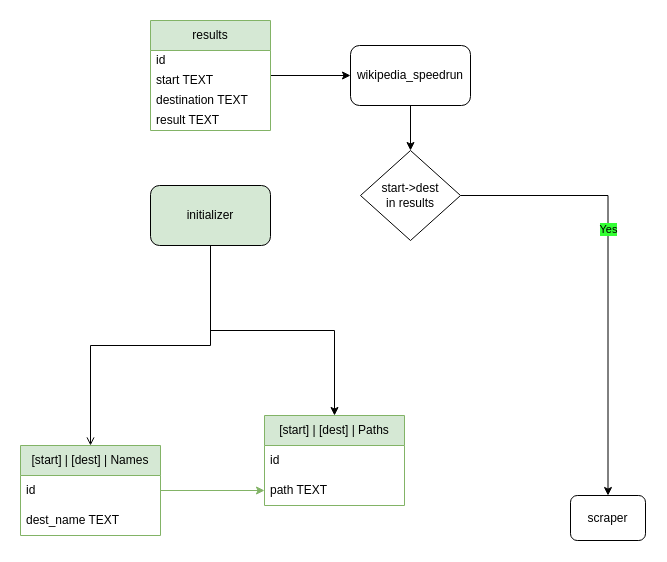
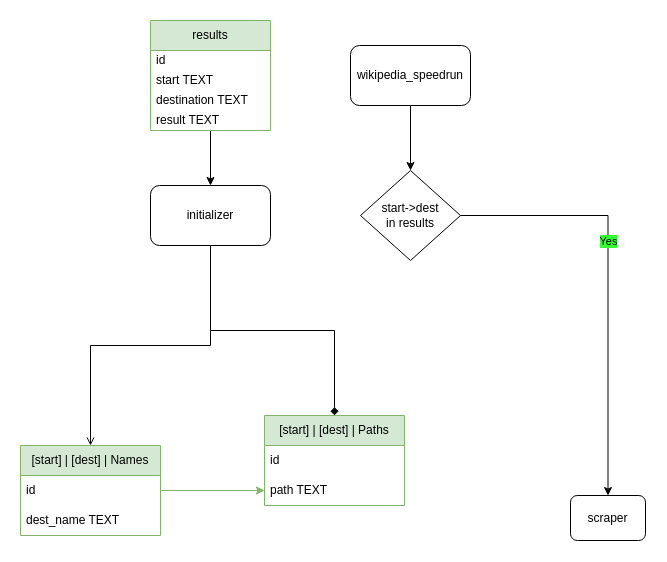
  <mxCell id="0" />
  <mxCell id="1" parent="0" />
  <mxCell id="2" style="edgeStyle=orthogonalEdgeStyle;rounded=0;orthogonalLoop=1;jettySize=auto;html=1;entryX=0.5;entryY=0;entryDx=0;entryDy=0;" edge="1" parent="1" source="3" target="23"><mxGeometry relative="1" as="geometry" /></mxCell>
  <mxCell id="3" value="wikipedia_speedrun" style="rounded=1;whiteSpace=wrap;html=1;" vertex="1" parent="1"><mxGeometry x="350" y="45" width="120" height="60" as="geometry" /></mxCell>
  <mxCell id="4" value="&lt;div&gt;scraper&lt;/div&gt;" style="rounded=1;whiteSpace=wrap;html=1;" vertex="1" parent="1"><mxGeometry x="570" y="495" width="75" height="45" as="geometry" /></mxCell>
  <mxCell id="5" style="edgeStyle=orthogonalEdgeStyle;rounded=0;orthogonalLoop=1;jettySize=auto;html=1;entryX=0.5;entryY=0;entryDx=0;entryDy=0;endArrow=open;" edge="1" parent="1" source="7" target="17"><mxGeometry relative="1" as="geometry" /></mxCell>
- <mxCell id="6" style="edgeStyle=orthogonalEdgeStyle;rounded=0;orthogonalLoop=1;jettySize=auto;html=1;" edge="1" parent="1" source="7" target="14"><mxGeometry relative="1" as="geometry" /></mxCell>
- <mxCell id="7" value="initializer" style="rounded=1;whiteSpace=wrap;html=1;fillColor=#d5e8d4;" vertex="1" parent="1"><mxGeometry x="150" y="185" width="120" height="60" as="geometry" /></mxCell>
- <mxCell id="8" style="edgeStyle=orthogonalEdgeStyle;rounded=0;orthogonalLoop=1;jettySize=auto;html=1;entryX=0;entryY=0.5;entryDx=0;entryDy=0;" edge="1" parent="1" source="9" target="3"><mxGeometry relative="1" as="geometry" /></mxCell>
+ <mxCell id="6" style="edgeStyle=orthogonalEdgeStyle;rounded=0;orthogonalLoop=1;jettySize=auto;html=1;endArrow=diamond;" edge="1" parent="1" source="7" target="14"><mxGeometry relative="1" as="geometry" /></mxCell>
+ <mxCell id="7" value="initializer" style="rounded=1;whiteSpace=wrap;html=1;" vertex="1" parent="1"><mxGeometry x="150" y="185" width="120" height="60" as="geometry" /></mxCell>
+ <mxCell id="8" style="edgeStyle=orthogonalEdgeStyle;rounded=0;orthogonalLoop=1;jettySize=auto;html=1;" edge="1" parent="1" source="9" target="7"><mxGeometry relative="1" as="geometry" /></mxCell>
  <mxCell id="9" value="results" style="swimlane;fontStyle=0;childLayout=stackLayout;horizontal=1;startSize=30;horizontalStack=0;resizeParent=1;resizeParentMax=0;resizeLast=0;collapsible=1;marginBottom=0;whiteSpace=wrap;html=1;fillColor=#d5e8d4;strokeColor=#82b366;" vertex="1" parent="1"><mxGeometry x="150" y="20" width="120" height="110" as="geometry"><mxRectangle x="260" y="130" width="60" height="30" as="alternateBounds" /></mxGeometry></mxCell>
  <mxCell id="10" value="id" style="text;strokeColor=none;fillColor=none;align=left;verticalAlign=middle;spacingLeft=4;spacingRight=4;overflow=hidden;points=[[0,0.5],[1,0.5]];portConstraint=eastwest;rotatable=0;whiteSpace=wrap;html=1;" vertex="1" parent="9"><mxGeometry y="30" width="120" height="20" as="geometry" /></mxCell>
  <mxCell id="11" value="start TEXT" style="text;strokeColor=none;fillColor=none;align=left;verticalAlign=middle;spacingLeft=4;spacingRight=4;overflow=hidden;points=[[0,0.5],[1,0.5]];portConstraint=eastwest;rotatable=0;whiteSpace=wrap;html=1;" vertex="1" parent="9"><mxGeometry y="50" width="120" height="20" as="geometry" /></mxCell>
  <mxCell id="12" value="destination TEXT" style="text;strokeColor=none;fillColor=none;align=left;verticalAlign=middle;spacingLeft=4;spacingRight=4;overflow=hidden;points=[[0,0.5],[1,0.5]];portConstraint=eastwest;rotatable=0;whiteSpace=wrap;html=1;" vertex="1" parent="9"><mxGeometry y="70" width="120" height="20" as="geometry" /></mxCell>
  <mxCell id="13" value="result TEXT" style="text;strokeColor=none;fillColor=none;align=left;verticalAlign=middle;spacingLeft=4;spacingRight=4;overflow=hidden;points=[[0,0.5],[1,0.5]];portConstraint=eastwest;rotatable=0;whiteSpace=wrap;html=1;" vertex="1" parent="9"><mxGeometry y="90" width="120" height="20" as="geometry" /></mxCell>
  <mxCell id="14" value="[start] | [dest] | Paths" style="swimlane;fontStyle=0;childLayout=stackLayout;horizontal=1;startSize=30;horizontalStack=0;resizeParent=1;resizeParentMax=0;resizeLast=0;collapsible=1;marginBottom=0;whiteSpace=wrap;html=1;fillColor=#d5e8d4;strokeColor=#82b366;" vertex="1" parent="1"><mxGeometry x="264" y="415" width="140" height="90" as="geometry" /></mxCell>
  <mxCell id="15" value="id" style="text;strokeColor=none;fillColor=none;align=left;verticalAlign=middle;spacingLeft=4;spacingRight=4;overflow=hidden;points=[[0,0.5],[1,0.5]];portConstraint=eastwest;rotatable=0;whiteSpace=wrap;html=1;" vertex="1" parent="14"><mxGeometry y="30" width="140" height="30" as="geometry" /></mxCell>
  <mxCell id="16" value="path TEXT" style="text;strokeColor=none;fillColor=none;align=left;verticalAlign=middle;spacingLeft=4;spacingRight=4;overflow=hidden;points=[[0,0.5],[1,0.5]];portConstraint=eastwest;rotatable=0;whiteSpace=wrap;html=1;" vertex="1" parent="14"><mxGeometry y="60" width="140" height="30" as="geometry" /></mxCell>
  <mxCell id="17" value="[start] | [dest] | Names" style="swimlane;fontStyle=0;childLayout=stackLayout;horizontal=1;startSize=30;horizontalStack=0;resizeParent=1;resizeParentMax=0;resizeLast=0;collapsible=1;marginBottom=0;whiteSpace=wrap;html=1;fillColor=#d5e8d4;strokeColor=#82b366;" vertex="1" parent="1"><mxGeometry x="20" y="445" width="140" height="90" as="geometry" /></mxCell>
  <mxCell id="18" value="id" style="text;strokeColor=none;fillColor=none;align=left;verticalAlign=middle;spacingLeft=4;spacingRight=4;overflow=hidden;points=[[0,0.5],[1,0.5]];portConstraint=eastwest;rotatable=0;whiteSpace=wrap;html=1;" vertex="1" parent="17"><mxGeometry y="30" width="140" height="30" as="geometry" /></mxCell>
  <mxCell id="19" value="dest_name TEXT" style="text;strokeColor=none;fillColor=none;align=left;verticalAlign=middle;spacingLeft=4;spacingRight=4;overflow=hidden;points=[[0,0.5],[1,0.5]];portConstraint=eastwest;rotatable=0;whiteSpace=wrap;html=1;" vertex="1" parent="17"><mxGeometry y="60" width="140" height="30" as="geometry" /></mxCell>
  <mxCell id="20" style="edgeStyle=orthogonalEdgeStyle;rounded=0;orthogonalLoop=1;jettySize=auto;html=1;fillColor=#d5e8d4;strokeColor=#82b366;" edge="1" parent="1" source="18" target="16"><mxGeometry relative="1" as="geometry" /></mxCell>
  <mxCell id="21" style="edgeStyle=orthogonalEdgeStyle;rounded=0;orthogonalLoop=1;jettySize=auto;html=1;entryX=0.5;entryY=0;entryDx=0;entryDy=0;" edge="1" parent="1" source="23" target="4"><mxGeometry relative="1" as="geometry" /></mxCell>
  <mxCell id="22" value="&lt;div&gt;Yes&lt;/div&gt;" style="edgeLabel;html=1;align=center;verticalAlign=middle;resizable=0;points=[];labelBackgroundColor=#33FF33;" vertex="1" connectable="0" parent="21"><mxGeometry x="-0.19" y="-2" relative="1" as="geometry"><mxPoint x="2" as="offset" /></mxGeometry></mxCell>
- <mxCell id="23" value="&lt;div&gt;start-&amp;gt;dest&lt;/div&gt;&lt;div&gt;in results&lt;br&gt;&lt;/div&gt;" style="rhombus;whiteSpace=wrap;html=1;" vertex="1" parent="1"><mxGeometry x="360" y="150" width="100" height="90" as="geometry" /></mxCell>
+ <mxCell id="23" value="&lt;div&gt;start-&amp;gt;dest&lt;/div&gt;&lt;div&gt;in results&lt;br&gt;&lt;/div&gt;" style="rhombus;whiteSpace=wrap;html=1;" vertex="1" parent="1"><mxGeometry x="360" y="170" width="100" height="90" as="geometry" /></mxCell>
